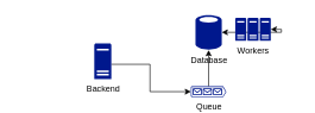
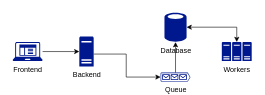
  <mxCell id="0" />
  <mxCell id="1" parent="0" />
+ <mxCell id="2" value="" style="edgeStyle=orthogonalEdgeStyle;rounded=0;orthogonalLoop=1;jettySize=auto;html=1;" edge="1" parent="1" source="3" target="10"><mxGeometry relative="1" as="geometry" /></mxCell>
+ <mxCell id="3" value="Frontend" style="sketch=0;aspect=fixed;pointerEvents=1;shadow=0;dashed=0;html=1;strokeColor=none;labelPosition=center;verticalLabelPosition=bottom;verticalAlign=top;align=center;fillColor=#00188D;shape=mxgraph.mscae.enterprise.client_application" vertex="1" parent="1"><mxGeometry x="20" y="69.778" width="50" height="32" as="geometry" /></mxCell>
  <mxCell id="4" value="" style="edgeStyle=orthogonalEdgeStyle;rounded=0;orthogonalLoop=1;jettySize=auto;html=1;" edge="1" parent="1" source="5" target="7"><mxGeometry relative="1" as="geometry" /></mxCell>
  <mxCell id="5" value="Queue" style="sketch=0;aspect=fixed;pointerEvents=1;shadow=0;dashed=0;html=1;strokeColor=none;labelPosition=center;verticalLabelPosition=bottom;verticalAlign=top;align=center;fillColor=#00188D;shape=mxgraph.azure.queue_generic" vertex="1" parent="1"><mxGeometry x="267.5" y="121" width="50" height="15" as="geometry" /></mxCell>
  <mxCell id="6" value="" style="edgeStyle=orthogonalEdgeStyle;rounded=0;orthogonalLoop=1;jettySize=auto;html=1;startArrow=classic;startFill=1;" edge="1" parent="1" source="7" target="8"><mxGeometry relative="1" as="geometry"><Array as="points"><mxPoint x="395" y="45" /></Array></mxGeometry></mxCell>
  <mxCell id="7" value="Database" style="sketch=0;aspect=fixed;pointerEvents=1;shadow=0;dashed=0;html=1;strokeColor=none;labelPosition=center;verticalLabelPosition=bottom;verticalAlign=top;align=center;fillColor=#00188D;shape=mxgraph.mscae.enterprise.database_generic" vertex="1" parent="1"><mxGeometry x="274" width="37" height="50" as="geometry" y="20" /></mxCell>
- <mxCell id="8" value="Workers" style="sketch=0;aspect=fixed;pointerEvents=1;shadow=0;dashed=0;html=1;strokeColor=none;labelPosition=center;verticalLabelPosition=bottom;verticalAlign=top;align=center;fillColor=#00188D;shape=mxgraph.mscae.enterprise.server_farm" vertex="1" parent="1"><mxGeometry x="330" y="24.78" width="50" height="32" as="geometry" /></mxCell>
+ <mxCell id="8" value="Workers" style="sketch=0;aspect=fixed;pointerEvents=1;shadow=0;dashed=0;html=1;strokeColor=none;labelPosition=center;verticalLabelPosition=bottom;verticalAlign=top;align=center;fillColor=#00188D;shape=mxgraph.mscae.enterprise.server_farm" vertex="1" parent="1"><mxGeometry x="370" y="69.78" width="50" height="32" as="geometry" /></mxCell>
  <mxCell id="9" style="edgeStyle=orthogonalEdgeStyle;rounded=0;orthogonalLoop=1;jettySize=auto;html=1;entryX=0;entryY=0.5;entryDx=0;entryDy=0;entryPerimeter=0;" edge="1" parent="1" source="10" target="5"><mxGeometry relative="1" as="geometry"><Array as="points"><mxPoint x="210" y="90" /><mxPoint x="210" y="128" /></Array></mxGeometry></mxCell>
  <mxCell id="10" value="Backend" style="sketch=0;aspect=fixed;pointerEvents=1;shadow=0;dashed=0;html=1;strokeColor=none;labelPosition=center;verticalLabelPosition=bottom;verticalAlign=top;align=center;fillColor=#00188D;shape=mxgraph.mscae.enterprise.server_generic" vertex="1" parent="1"><mxGeometry x="131.5" y="60.778" width="24" height="50" as="geometry" /></mxCell>
